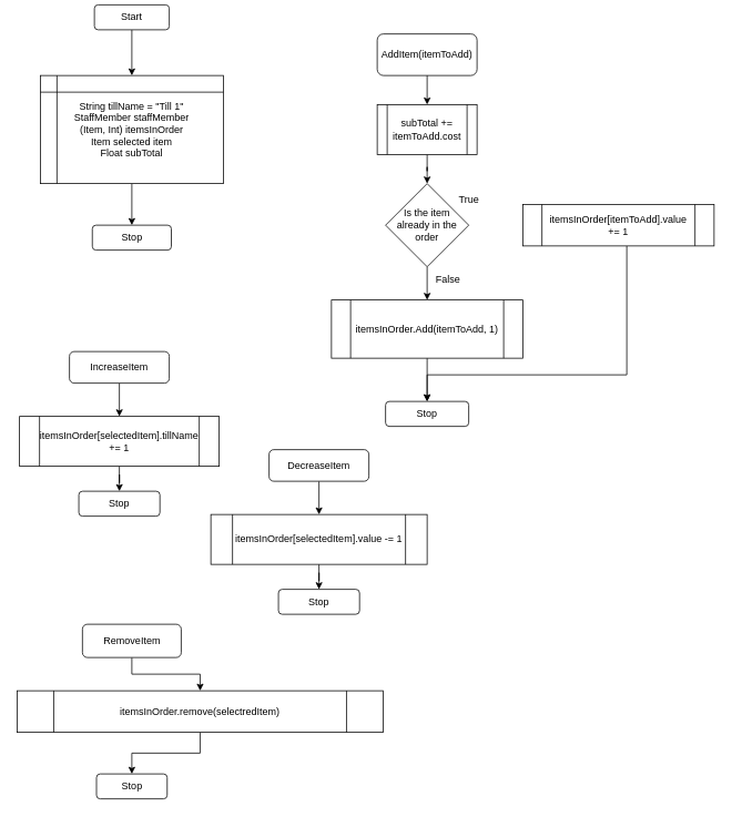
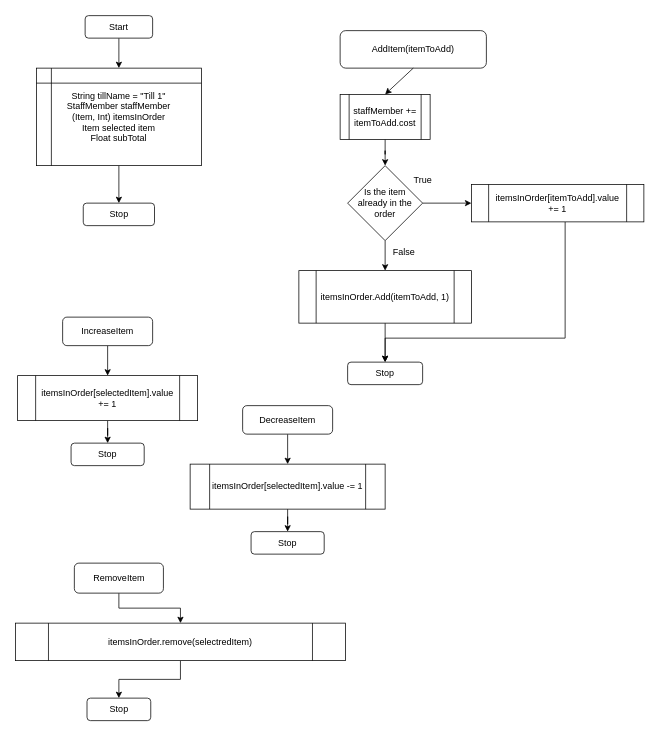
  <mxCell id="0" />
  <mxCell id="1" parent="0" />
  <mxCell id="2" style="edgeStyle=orthogonalEdgeStyle;rounded=0;orthogonalLoop=1;jettySize=auto;html=1;entryX=0.5;entryY=0;entryDx=0;entryDy=0;" edge="1" parent="1" source="3" target="5"><mxGeometry relative="1" as="geometry" /></mxCell>
- <mxCell id="3" value="Start" style="rounded=1;whiteSpace=wrap;html=1;" vertex="1" parent="1"><mxGeometry x="113" y="5" width="90" height="30" as="geometry" /></mxCell>
+ <mxCell id="3" value="Start" style="rounded=1;whiteSpace=wrap;html=1;" vertex="1" parent="1"><mxGeometry x="113" y="20" width="90" height="30" as="geometry" /></mxCell>
  <mxCell id="4" style="edgeStyle=orthogonalEdgeStyle;rounded=0;orthogonalLoop=1;jettySize=auto;html=1;entryX=0.5;entryY=0;entryDx=0;entryDy=0;" edge="1" parent="1" source="5" target="6"><mxGeometry relative="1" as="geometry" /></mxCell>
  <mxCell id="5" value="String tillName = &quot;Till 1&quot;&lt;br&gt;StaffMember staffMember&lt;br&gt;(Item, Int) itemsInOrder&lt;br&gt;Item selected item&lt;br&gt;Float subTotal" style="shape=internalStorage;whiteSpace=wrap;html=1;backgroundOutline=1;" vertex="1" parent="1"><mxGeometry x="48" y="90" width="220" height="130" as="geometry" /></mxCell>
  <mxCell id="6" value="Stop" style="rounded=1;whiteSpace=wrap;html=1;" vertex="1" parent="1"><mxGeometry x="110.5" y="270" width="95" height="30" as="geometry" /></mxCell>
- <mxCell id="7" value="AddItem(itemToAdd)" style="rounded=1;whiteSpace=wrap;html=1;" vertex="1" parent="1"><mxGeometry x="453" y="40" width="120" height="50" as="geometry" /></mxCell>
+ <mxCell id="7" value="AddItem(itemToAdd)" style="rounded=1;whiteSpace=wrap;html=1;" vertex="1" parent="1"><mxGeometry x="453" y="40" width="195" height="50" as="geometry" /></mxCell>
  <mxCell id="8" style="edgeStyle=orthogonalEdgeStyle;rounded=0;orthogonalLoop=1;jettySize=auto;html=1;" edge="1" parent="1" source="9" target="12"><mxGeometry relative="1" as="geometry" /></mxCell>
- <mxCell id="9" value="subTotal += itemToAdd.cost" style="shape=process;whiteSpace=wrap;html=1;backgroundOutline=1;" vertex="1" parent="1"><mxGeometry x="453" y="125" width="120" height="60" as="geometry" /></mxCell>
+ <mxCell id="9" value="staffMember += itemToAdd.cost" style="shape=process;whiteSpace=wrap;html=1;backgroundOutline=1;" vertex="1" parent="1"><mxGeometry x="453" y="125" width="120" height="60" as="geometry" /></mxCell>
  <mxCell id="10" style="edgeStyle=orthogonalEdgeStyle;rounded=0;orthogonalLoop=1;jettySize=auto;html=1;entryX=0.5;entryY=0;entryDx=0;entryDy=0;" edge="1" parent="1" source="12" target="16"><mxGeometry relative="1" as="geometry" /></mxCell>
+ <mxCell id="11" style="edgeStyle=orthogonalEdgeStyle;rounded=0;orthogonalLoop=1;jettySize=auto;html=1;" edge="1" parent="1" source="12" target="14"><mxGeometry relative="1" as="geometry" /></mxCell>
  <mxCell id="12" value="Is the item already in the order" style="rhombus;whiteSpace=wrap;html=1;" vertex="1" parent="1"><mxGeometry x="463" y="220" width="100" height="100" as="geometry" /></mxCell>
  <mxCell id="13" style="edgeStyle=orthogonalEdgeStyle;rounded=0;orthogonalLoop=1;jettySize=auto;html=1;entryX=0.5;entryY=0;entryDx=0;entryDy=0;" edge="1" parent="1" source="14" target="17"><mxGeometry relative="1" as="geometry"><Array as="points"><mxPoint x="753" y="450" /><mxPoint x="513" y="450" /></Array></mxGeometry></mxCell>
  <mxCell id="14" value="itemsInOrder[itemToAdd].value += 1" style="shape=process;whiteSpace=wrap;html=1;backgroundOutline=1;" vertex="1" parent="1"><mxGeometry x="628" y="245" width="230" height="50" as="geometry" /></mxCell>
  <mxCell id="15" style="edgeStyle=orthogonalEdgeStyle;rounded=0;orthogonalLoop=1;jettySize=auto;html=1;entryX=0.5;entryY=0;entryDx=0;entryDy=0;" edge="1" parent="1" source="16" target="17"><mxGeometry relative="1" as="geometry" /></mxCell>
  <mxCell id="16" value="itemsInOrder.Add(itemToAdd, 1)" style="shape=process;whiteSpace=wrap;html=1;backgroundOutline=1;" vertex="1" parent="1"><mxGeometry x="398" y="360" width="230" height="70" as="geometry" /></mxCell>
  <mxCell id="17" value="Stop" style="rounded=1;whiteSpace=wrap;html=1;" vertex="1" parent="1"><mxGeometry x="463" y="482" width="100" height="30" as="geometry" /></mxCell>
  <mxCell id="18" value="" style="endArrow=classic;html=1;rounded=0;entryX=0.5;entryY=0;entryDx=0;entryDy=0;exitX=0.5;exitY=1;exitDx=0;exitDy=0;" edge="1" parent="1" source="7" target="9"><mxGeometry width="50" height="50" relative="1" as="geometry"><mxPoint x="503" y="290" as="sourcePoint" /><mxPoint x="553" y="240" as="targetPoint" /></mxGeometry></mxCell>
  <mxCell id="19" value="False" style="text;html=1;align=center;verticalAlign=middle;resizable=0;points=[];autosize=1;strokeColor=none;fillColor=none;" vertex="1" parent="1"><mxGeometry x="513" y="320" width="50" height="30" as="geometry" /></mxCell>
  <mxCell id="20" value="True" style="text;html=1;align=center;verticalAlign=middle;resizable=0;points=[];autosize=1;strokeColor=none;fillColor=none;" vertex="1" parent="1"><mxGeometry x="538" y="225" width="50" height="30" as="geometry" /></mxCell>
  <mxCell id="21" style="edgeStyle=orthogonalEdgeStyle;rounded=0;orthogonalLoop=1;jettySize=auto;html=1;" edge="1" parent="1" source="22" target="24"><mxGeometry relative="1" as="geometry" /></mxCell>
  <mxCell id="22" value="IncreaseItem" style="rounded=1;whiteSpace=wrap;html=1;" vertex="1" parent="1"><mxGeometry x="83" y="422" width="120" height="38" as="geometry" /></mxCell>
  <mxCell id="23" style="edgeStyle=orthogonalEdgeStyle;rounded=0;orthogonalLoop=1;jettySize=auto;html=1;entryX=0.5;entryY=0;entryDx=0;entryDy=0;" edge="1" parent="1" source="24" target="25"><mxGeometry relative="1" as="geometry" /></mxCell>
- <mxCell id="24" value="itemsInOrder[selectedItem].tillName += 1" style="shape=process;whiteSpace=wrap;html=1;backgroundOutline=1;" vertex="1" parent="1"><mxGeometry x="23" y="500" width="240" height="60" as="geometry" /></mxCell>
+ <mxCell id="24" value="itemsInOrder[selectedItem].value += 1" style="shape=process;whiteSpace=wrap;html=1;backgroundOutline=1;" vertex="1" parent="1"><mxGeometry x="23" y="500" width="240" height="60" as="geometry" /></mxCell>
  <mxCell id="25" value="Stop" style="rounded=1;whiteSpace=wrap;html=1;" vertex="1" parent="1"><mxGeometry x="94.25" y="590" width="97.5" height="30" as="geometry" /></mxCell>
  <mxCell id="26" style="edgeStyle=orthogonalEdgeStyle;rounded=0;orthogonalLoop=1;jettySize=auto;html=1;" edge="1" source="27" target="29" parent="1"><mxGeometry relative="1" as="geometry" /></mxCell>
  <mxCell id="27" value="DecreaseItem" style="rounded=1;whiteSpace=wrap;html=1;" vertex="1" parent="1"><mxGeometry x="323" y="540" width="120" height="38" as="geometry" /></mxCell>
  <mxCell id="28" style="edgeStyle=orthogonalEdgeStyle;rounded=0;orthogonalLoop=1;jettySize=auto;html=1;entryX=0.5;entryY=0;entryDx=0;entryDy=0;" edge="1" source="29" target="30" parent="1"><mxGeometry relative="1" as="geometry" /></mxCell>
  <mxCell id="29" value="itemsInOrder[selectedItem].value -= 1" style="shape=process;whiteSpace=wrap;html=1;backgroundOutline=1;" vertex="1" parent="1"><mxGeometry x="253" y="618" width="260" height="60" as="geometry" /></mxCell>
  <mxCell id="30" value="Stop" style="rounded=1;whiteSpace=wrap;html=1;" vertex="1" parent="1"><mxGeometry x="334.25" y="708" width="97.5" height="30" as="geometry" /></mxCell>
  <mxCell id="31" style="edgeStyle=orthogonalEdgeStyle;rounded=0;orthogonalLoop=1;jettySize=auto;html=1;entryX=0.5;entryY=0;entryDx=0;entryDy=0;" edge="1" parent="1" source="32" target="34"><mxGeometry relative="1" as="geometry" /></mxCell>
  <mxCell id="32" value="RemoveItem" style="rounded=1;whiteSpace=wrap;html=1;" vertex="1" parent="1"><mxGeometry x="98.63" y="750" width="118.75" height="40" as="geometry" /></mxCell>
  <mxCell id="33" style="edgeStyle=orthogonalEdgeStyle;rounded=0;orthogonalLoop=1;jettySize=auto;html=1;entryX=0.5;entryY=0;entryDx=0;entryDy=0;" edge="1" parent="1" source="34" target="35"><mxGeometry relative="1" as="geometry" /></mxCell>
  <mxCell id="34" value="itemsInOrder.remove(selectredItem)" style="shape=process;whiteSpace=wrap;html=1;backgroundOutline=1;" vertex="1" parent="1"><mxGeometry x="20.13" y="830" width="440" height="50" as="geometry" /></mxCell>
  <mxCell id="35" value="Stop" style="rounded=1;whiteSpace=wrap;html=1;" vertex="1" parent="1"><mxGeometry x="115.5" y="930" width="85" height="30" as="geometry" /></mxCell>
